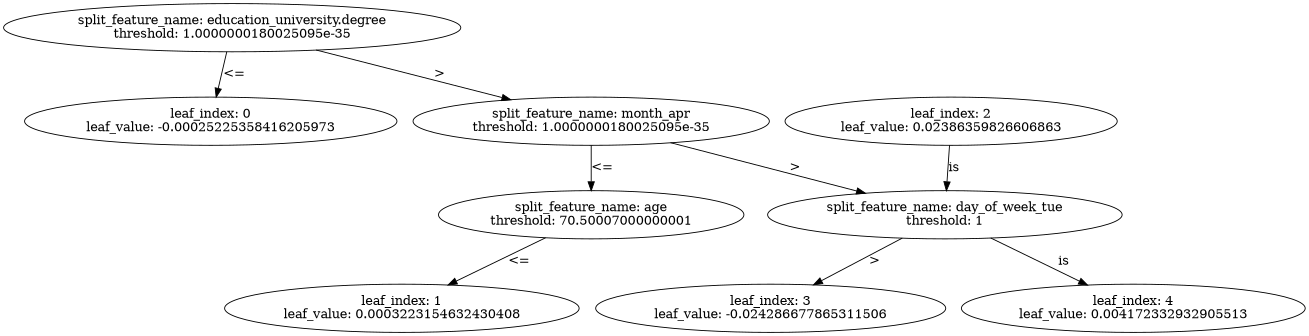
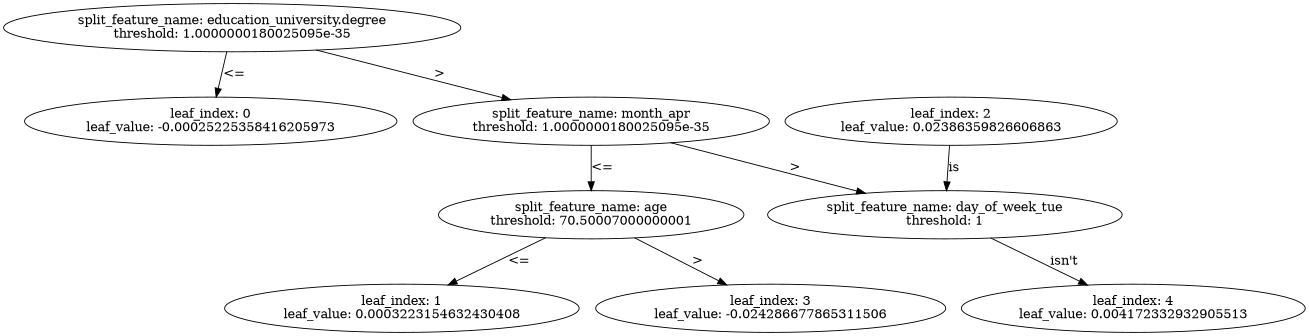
  digraph {
    n1 [label="split_feature_name: education_university.degree\nthreshold: 1.0000000180025095e-35"]
    n2 [label="leaf_index: 0\nleaf_value: -0.00025225358416205973"]
    n3 [label="split_feature_name: month_apr\nthreshold: 1.0000000180025095e-35"]
    n4 [label="split_feature_name: age\nthreshold: 70.50007000000001"]
    n5 [label="split_feature_name: day_of_week_tue\nthreshold: 1"]
    n6 [label="leaf_index: 1\nleaf_value: 0.0003223154632430408"]
    n7 [label="leaf_index: 3\nleaf_value: -0.024286677865311506"]
    n8 [label="leaf_index: 4\nleaf_value: 0.004172332932905513"]
    n9 [label="leaf_index: 2\nleaf_value: 0.02386359826606863"]
    n1 -> n2 [label="<="]
    n1 -> n3 [label=">"]
    n3 -> n4 [label="<="]
    n3 -> n5 [label=">"]
    n4 -> n6 [label="<="]
-   n5 -> n7 [label=">"]
-   n5 -> n8 [label=is]
+   n4 -> n7 [label=">"]
+   n5 -> n8 [label="isn't"]
    n9 -> n5 [label=is]
  }
